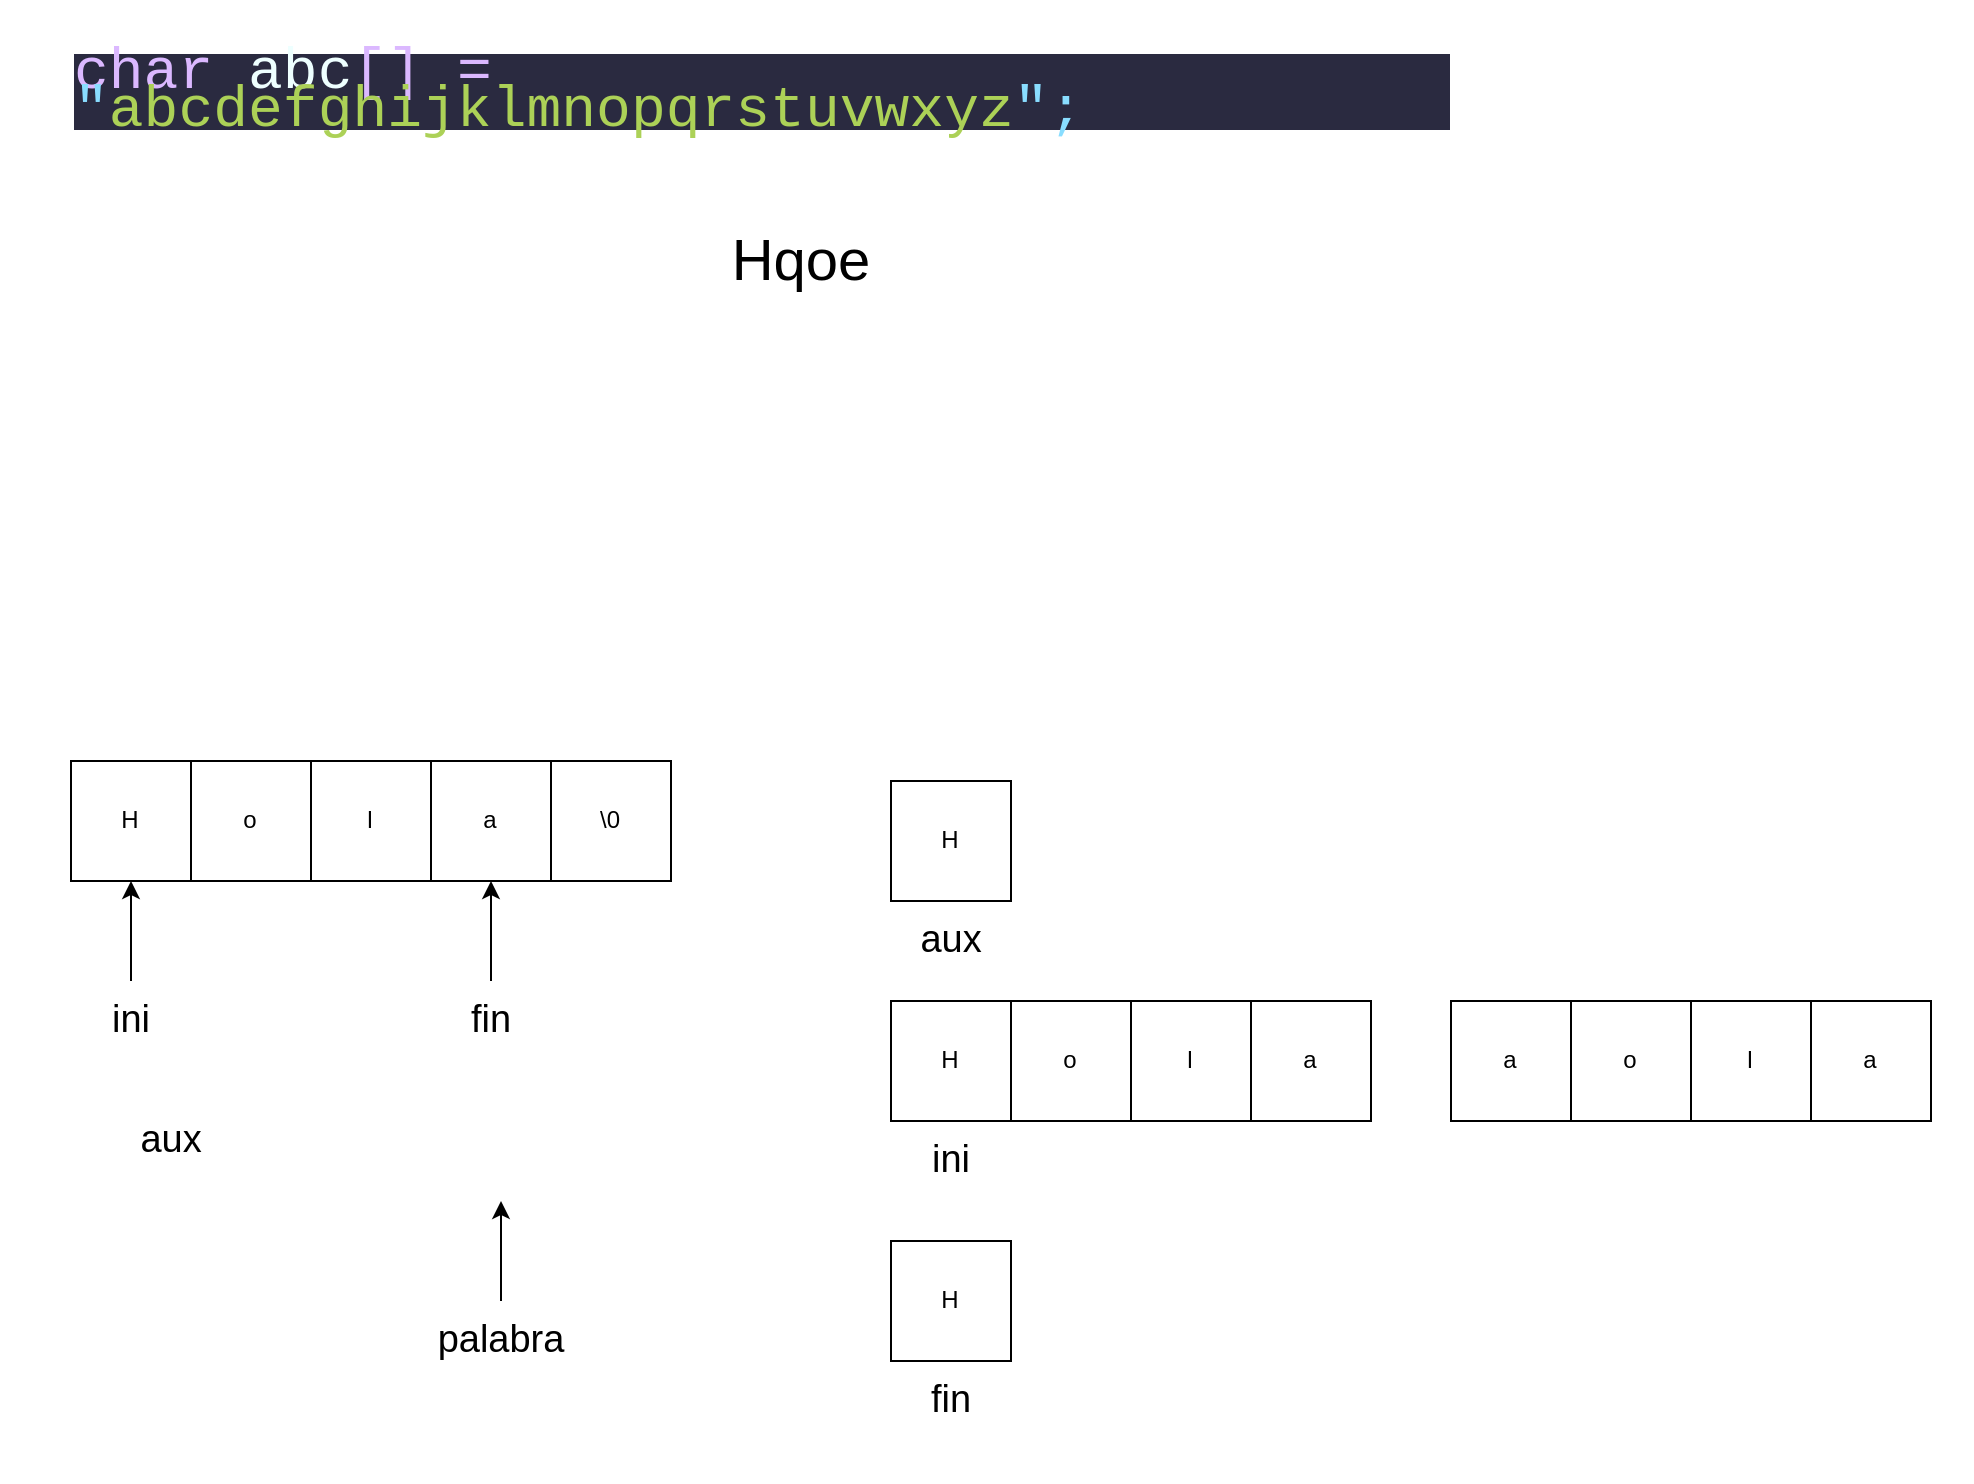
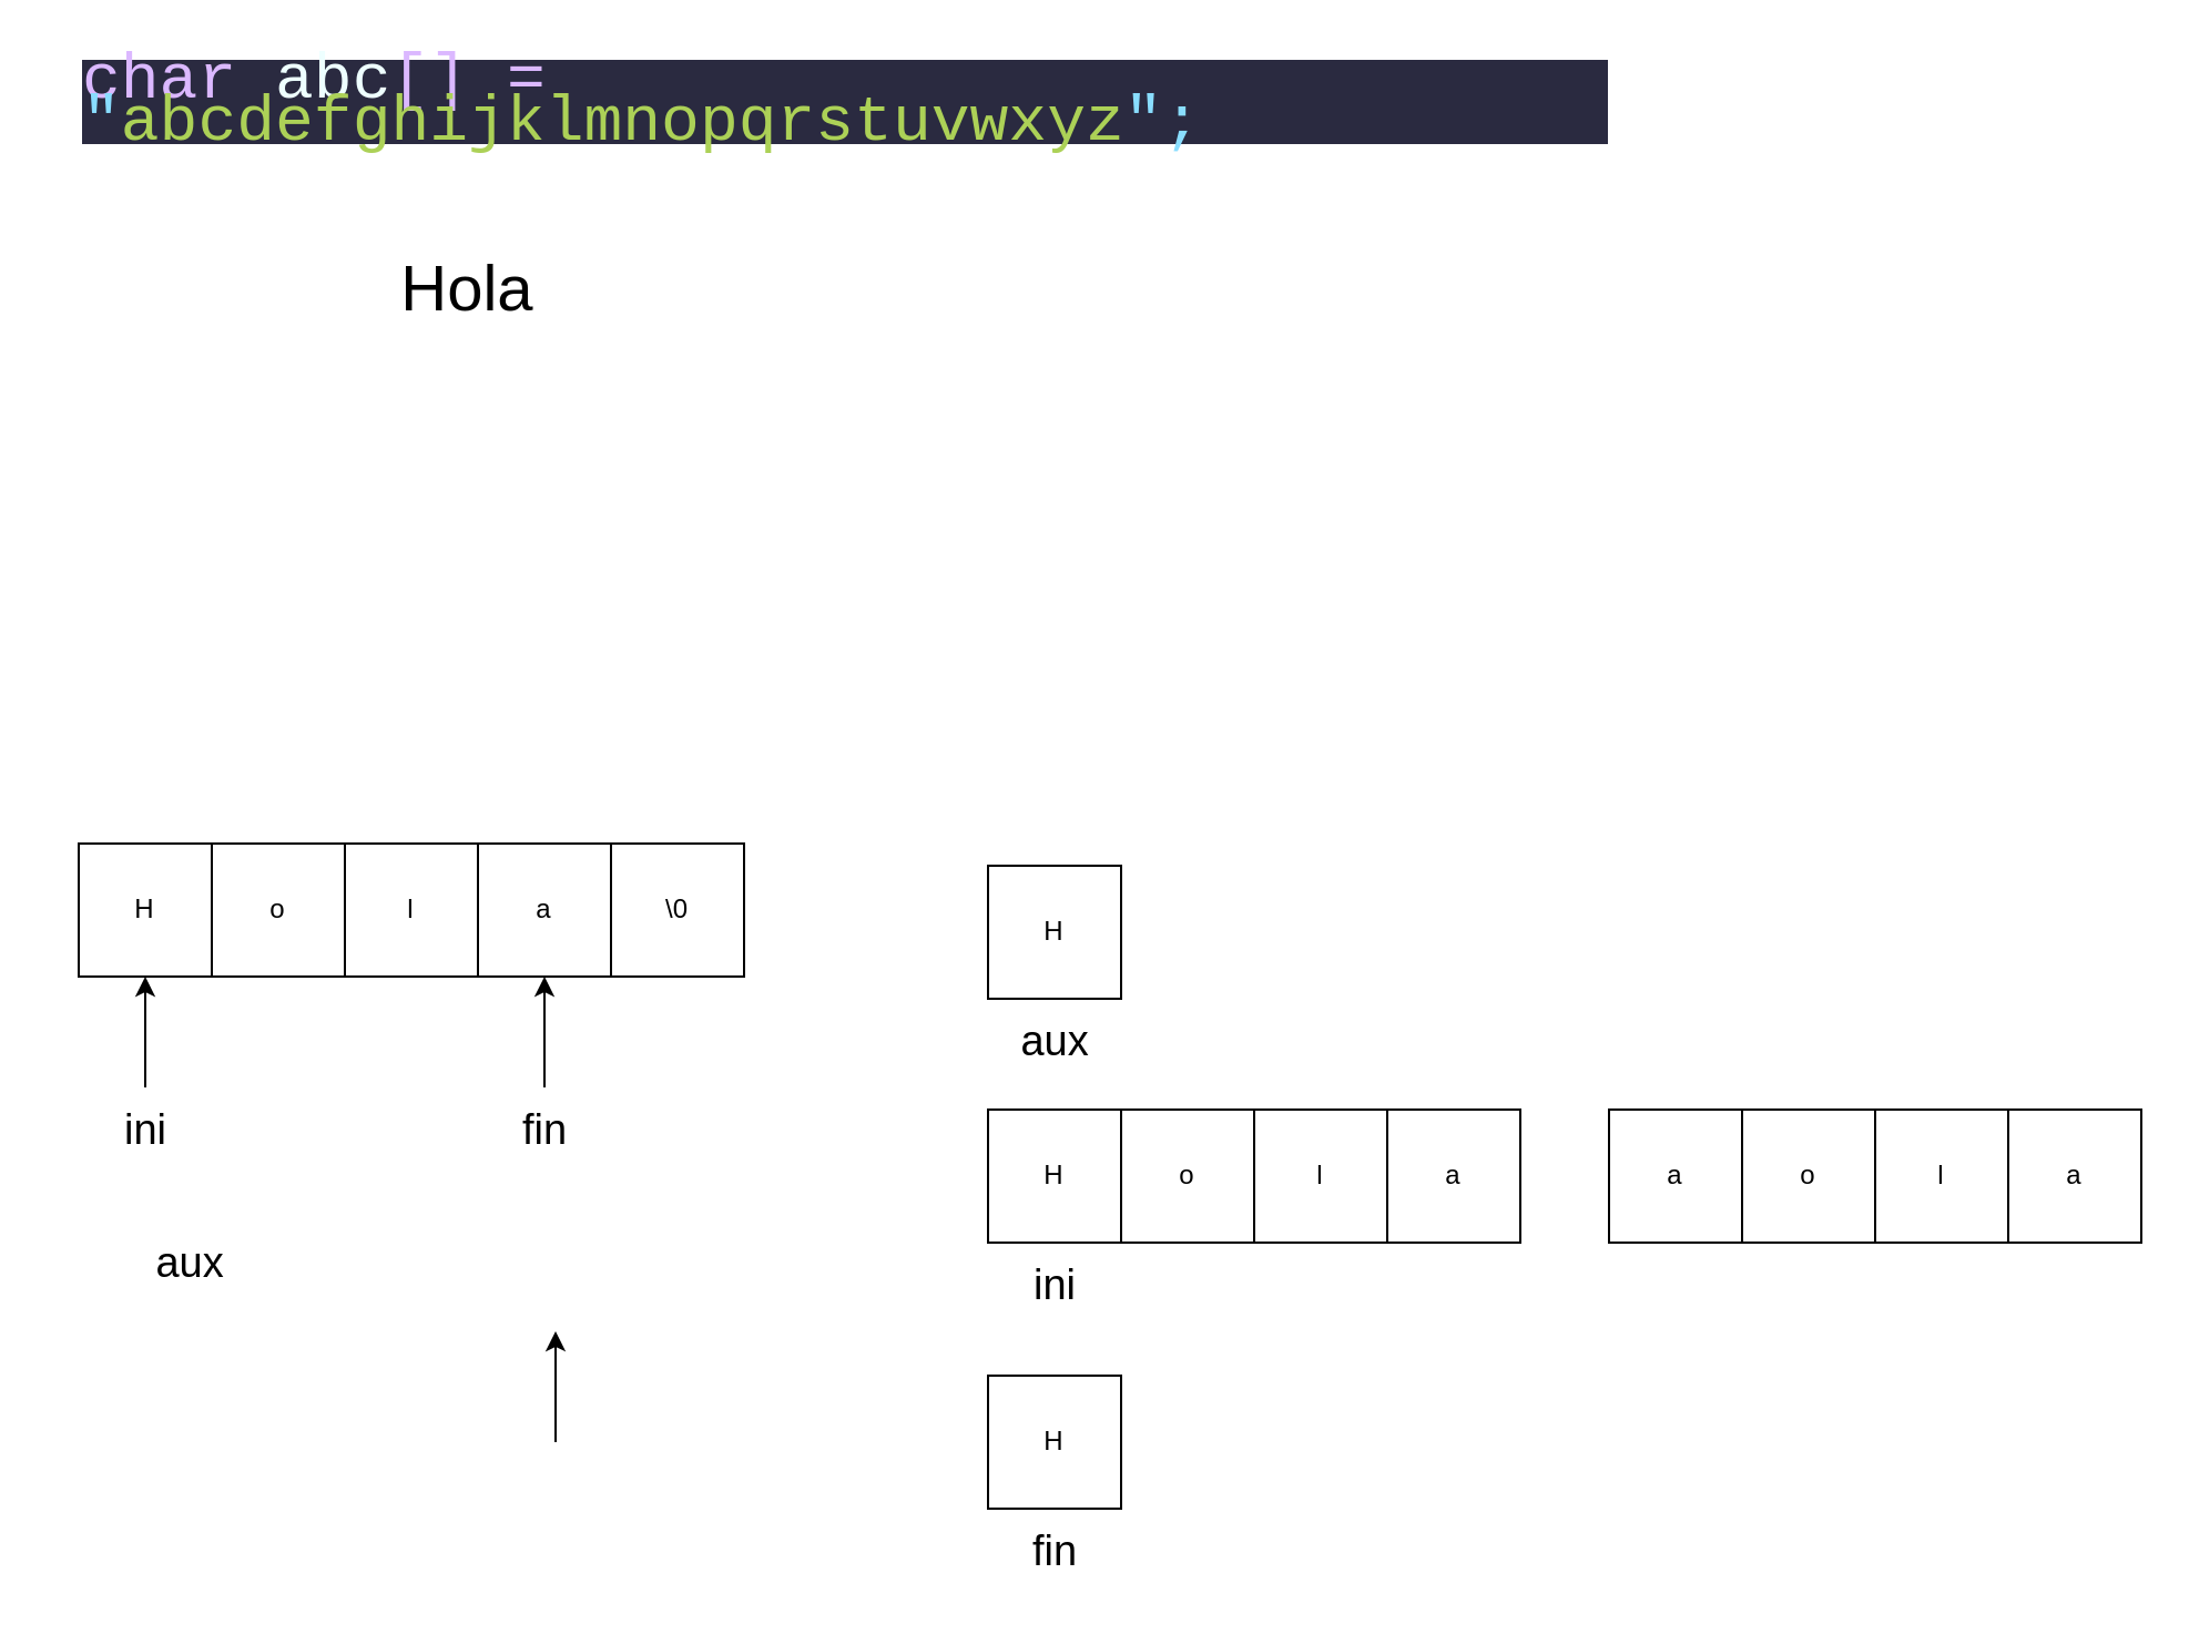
  <mxCell id="0" />
  <mxCell id="1" parent="0" />
  <mxCell id="2" value="H" style="rounded=0;whiteSpace=wrap;html=1;" vertex="1" parent="1"><mxGeometry x="35" y="380" width="60" height="60" as="geometry" /></mxCell>
  <mxCell id="3" value="o" style="rounded=0;whiteSpace=wrap;html=1;" vertex="1" parent="1"><mxGeometry x="95" y="380" width="60" height="60" as="geometry" /></mxCell>
  <mxCell id="4" value="l" style="rounded=0;whiteSpace=wrap;html=1;" vertex="1" parent="1"><mxGeometry x="155" y="380" width="60" height="60" as="geometry" /></mxCell>
  <mxCell id="5" value="a" style="rounded=0;whiteSpace=wrap;html=1;" vertex="1" parent="1"><mxGeometry x="215" y="380" width="60" height="60" as="geometry" /></mxCell>
  <mxCell id="6" value="\0" style="rounded=0;whiteSpace=wrap;html=1;" vertex="1" parent="1"><mxGeometry x="275" y="380" width="60" height="60" as="geometry" /></mxCell>
  <mxCell id="7" value="" style="group" vertex="1" connectable="0" parent="1"><mxGeometry x="205" y="600" width="90" height="90" as="geometry" /></mxCell>
- <mxCell id="8" value="palabra" style="text;html=1;align=center;verticalAlign=middle;resizable=0;points=[];autosize=1;strokeColor=none;fillColor=none;strokeWidth=6;fontSize=19;" vertex="1" parent="7"><mxGeometry y="50" width="90" height="40" as="geometry" /></mxCell>
  <mxCell id="9" value="" style="endArrow=classic;html=1;rounded=0;" edge="1" parent="7"><mxGeometry width="50" height="50" relative="1" as="geometry"><mxPoint x="45" y="50" as="sourcePoint" /><mxPoint x="45" as="targetPoint" /></mxGeometry></mxCell>
  <mxCell id="10" value="" style="group" vertex="1" connectable="0" parent="1"><mxGeometry x="445" y="500" width="70" height="100" as="geometry" /></mxCell>
  <mxCell id="11" value="H" style="rounded=0;whiteSpace=wrap;html=1;" vertex="1" parent="10"><mxGeometry width="60" height="60" as="geometry" /></mxCell>
  <mxCell id="12" value="ini" style="text;html=1;align=center;verticalAlign=middle;resizable=0;points=[];autosize=1;strokeColor=none;fillColor=none;fontSize=19;" vertex="1" parent="10"><mxGeometry x="10" y="60" width="40" height="40" as="geometry" /></mxCell>
  <mxCell id="13" value="" style="group" vertex="1" connectable="0" parent="1"><mxGeometry x="445" y="390" width="60" height="100" as="geometry" /></mxCell>
  <mxCell id="14" value="H" style="rounded=0;whiteSpace=wrap;html=1;" vertex="1" parent="13"><mxGeometry width="60" height="60" as="geometry" /></mxCell>
  <mxCell id="15" value="aux" style="text;html=1;align=center;verticalAlign=middle;resizable=0;points=[];autosize=1;strokeColor=none;fillColor=none;fontSize=19;" vertex="1" parent="13"><mxGeometry x="5" y="60" width="50" height="40" as="geometry" /></mxCell>
  <mxCell id="16" value="" style="group" vertex="1" connectable="0" parent="1"><mxGeometry x="445" y="620" width="60" height="100" as="geometry" /></mxCell>
  <mxCell id="17" value="H" style="rounded=0;whiteSpace=wrap;html=1;" vertex="1" parent="16"><mxGeometry width="60" height="60" as="geometry" /></mxCell>
  <mxCell id="18" value="fin" style="text;html=1;align=center;verticalAlign=middle;resizable=0;points=[];autosize=1;strokeColor=none;fillColor=none;fontSize=19;" vertex="1" parent="16"><mxGeometry x="10" y="60" width="40" height="40" as="geometry" /></mxCell>
  <mxCell id="19" value="aux" style="text;html=1;align=center;verticalAlign=middle;resizable=0;points=[];autosize=1;strokeColor=none;fillColor=none;strokeWidth=6;fontSize=19;" vertex="1" parent="1"><mxGeometry x="60" y="550" width="50" height="40" as="geometry" /></mxCell>
  <mxCell id="20" value="o" style="rounded=0;whiteSpace=wrap;html=1;" vertex="1" parent="1"><mxGeometry x="505" y="500" width="60" height="60" as="geometry" /></mxCell>
  <mxCell id="21" value="l" style="rounded=0;whiteSpace=wrap;html=1;" vertex="1" parent="1"><mxGeometry x="565" y="500" width="60" height="60" as="geometry" /></mxCell>
  <mxCell id="22" value="a" style="rounded=0;whiteSpace=wrap;html=1;" vertex="1" parent="1"><mxGeometry x="625" y="500" width="60" height="60" as="geometry" /></mxCell>
  <mxCell id="23" value="" style="group" vertex="1" connectable="0" parent="1"><mxGeometry x="20" y="440" width="90" height="90" as="geometry" /></mxCell>
  <mxCell id="24" value="ini" style="text;html=1;align=center;verticalAlign=middle;resizable=0;points=[];autosize=1;strokeColor=none;fillColor=none;strokeWidth=6;fontSize=19;" vertex="1" parent="23"><mxGeometry x="25" y="50" width="40" height="40" as="geometry" /></mxCell>
  <mxCell id="25" value="" style="endArrow=classic;html=1;rounded=0;" edge="1" parent="23"><mxGeometry width="50" height="50" relative="1" as="geometry"><mxPoint x="45" y="50" as="sourcePoint" /><mxPoint x="45" as="targetPoint" /></mxGeometry></mxCell>
  <mxCell id="26" value="" style="group" vertex="1" connectable="0" parent="1"><mxGeometry x="225" y="440" width="40" height="90" as="geometry" /></mxCell>
  <mxCell id="27" value="fin" style="text;html=1;align=center;verticalAlign=middle;resizable=0;points=[];autosize=1;strokeColor=none;fillColor=none;strokeWidth=6;fontSize=19;" vertex="1" parent="26"><mxGeometry y="50" width="40" height="40" as="geometry" /></mxCell>
  <mxCell id="28" value="" style="endArrow=classic;html=1;rounded=0;" edge="1" parent="26"><mxGeometry width="50" height="50" relative="1" as="geometry"><mxPoint x="20" y="50" as="sourcePoint" /><mxPoint x="20" as="targetPoint" /></mxGeometry></mxCell>
  <mxCell id="29" value="o" style="rounded=0;whiteSpace=wrap;html=1;" vertex="1" parent="1"><mxGeometry x="785" y="500" width="60" height="60" as="geometry" /></mxCell>
  <mxCell id="30" value="l" style="rounded=0;whiteSpace=wrap;html=1;" vertex="1" parent="1"><mxGeometry x="845" y="500" width="60" height="60" as="geometry" /></mxCell>
  <mxCell id="31" value="a" style="rounded=0;whiteSpace=wrap;html=1;" vertex="1" parent="1"><mxGeometry x="905" y="500" width="60" height="60" as="geometry" /></mxCell>
  <mxCell id="32" value="a" style="rounded=0;whiteSpace=wrap;html=1;" vertex="1" parent="1"><mxGeometry x="725" y="500" width="60" height="60" as="geometry" /></mxCell>
  <mxCell id="33" value="&lt;div style=&quot;color: rgb(223, 223, 226); background-color: rgb(42, 42, 64); font-family: Consolas, &amp;quot;Courier New&amp;quot;, monospace; font-weight: normal; font-size: 29px; line-height: 19px;&quot;&gt;&lt;div style=&quot;font-size: 29px;&quot;&gt;&lt;span style=&quot;color: rgb(219, 184, 255); font-size: 29px;&quot;&gt;char&lt;/span&gt;&lt;span style=&quot;color: rgb(223, 223, 226); font-size: 29px;&quot;&gt; &lt;/span&gt;&lt;span style=&quot;color: rgb(238, 255, 255); font-size: 29px;&quot;&gt;abc&lt;/span&gt;&lt;span style=&quot;color: rgb(219, 184, 255); font-size: 29px;&quot;&gt;[]&lt;/span&gt;&lt;span style=&quot;color: rgb(223, 223, 226); font-size: 29px;&quot;&gt; &lt;/span&gt;&lt;span style=&quot;color: rgb(219, 184, 255); font-size: 29px;&quot;&gt;=&lt;/span&gt;&lt;span style=&quot;color: rgb(223, 223, 226); font-size: 29px;&quot;&gt; &lt;/span&gt;&lt;span style=&quot;color: rgb(137, 221, 255); font-size: 29px;&quot;&gt;&quot;&lt;/span&gt;&lt;span style=&quot;color: rgb(172, 209, 87); font-size: 29px;&quot;&gt;abcdefghijklmnopqrstuvwxyz&lt;/span&gt;&lt;span style=&quot;color: rgb(137, 221, 255); font-size: 29px;&quot;&gt;&quot;&lt;/span&gt;&lt;span style=&quot;color: rgb(137, 221, 255); font-size: 29px;&quot;&gt;;&lt;/span&gt;&lt;/div&gt;&lt;/div&gt;" style="text;whiteSpace=wrap;html=1;fontSize=29;" vertex="1" parent="1"><mxGeometry x="35" y="20" width="690" height="40" as="geometry" /></mxCell>
- <mxCell id="35" value="Hqoe" style="text;html=1;align=center;verticalAlign=middle;resizable=0;points=[];autosize=1;strokeColor=none;fillColor=none;fontSize=29;" vertex="1" parent="1"><mxGeometry x="355" y="105" width="90" height="50" as="geometry" /></mxCell>
+ <mxCell id="34" value="Hola" style="text;html=1;align=center;verticalAlign=middle;resizable=0;points=[];autosize=1;strokeColor=none;fillColor=none;fontSize=29;" vertex="1" parent="1"><mxGeometry x="170" y="105" width="80" height="50" as="geometry" /></mxCell>
